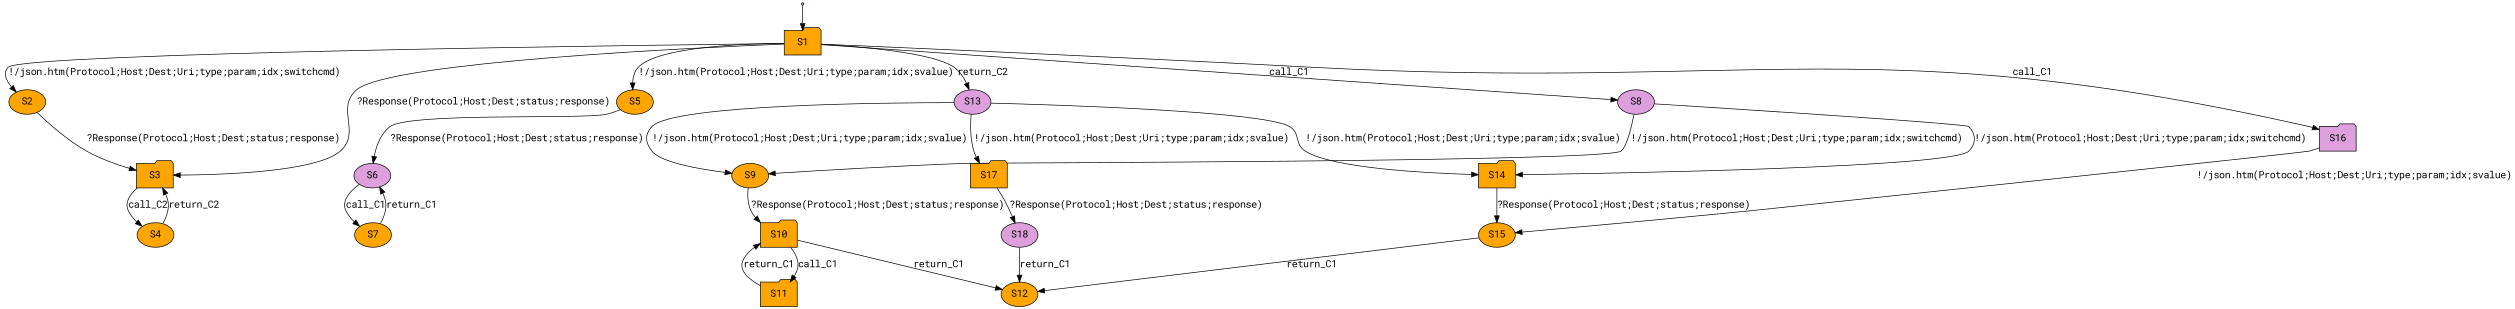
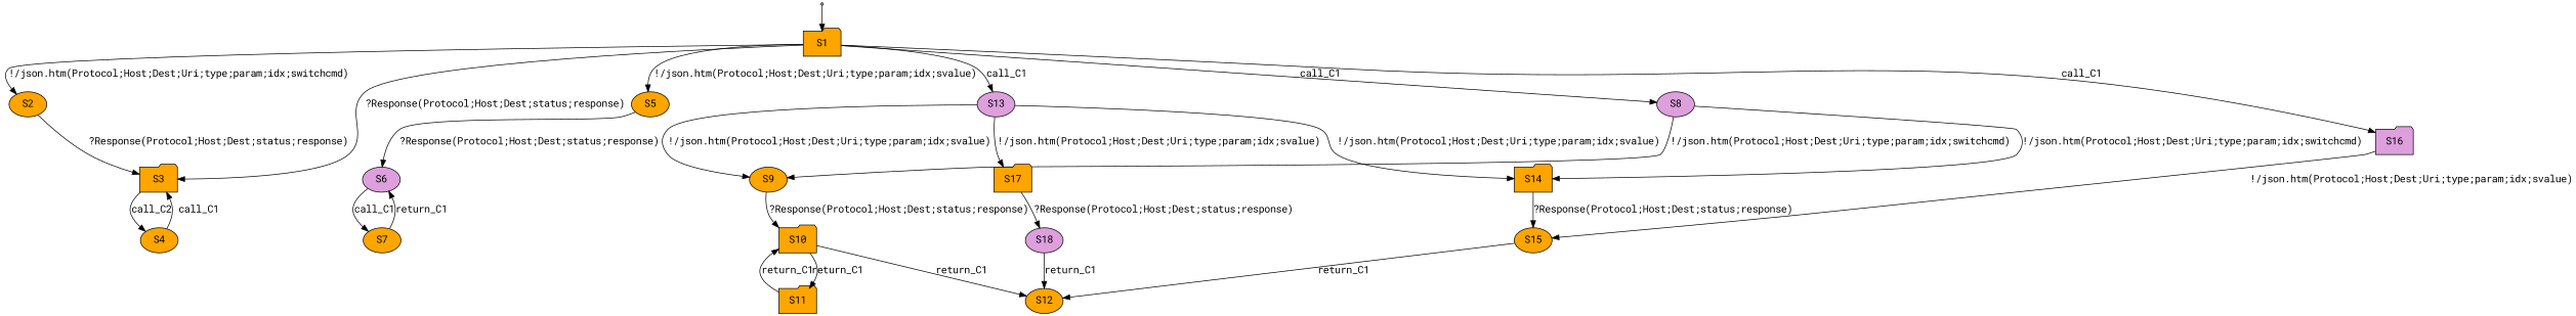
  digraph {
    fontname="Roboto Mono"
    node [fillcolor=orange fontname="Roboto Mono" shape=ellipse style=filled]
    edge [fontname="Roboto Mono"]
    S00 [fillcolor=plum shape=point]
    n2 [label=S1 shape=folder]
    n3 [label=S2]
    n4 [label=S3 shape=folder]
    n5 [label=S5]
    n6 [fillcolor=plum label=S8]
    n7 [fillcolor=plum label=S13]
    n8 [fillcolor=plum label=S16 shape=folder]
    n9 [label=S4]
    n10 [fillcolor=plum label=S6]
    n11 [label=S9]
    n12 [label=S14 shape=folder]
    n13 [label=S17 shape=folder]
    n14 [label=S15]
    n15 [label=S7]
    n16 [label=S10 shape=folder]
    n17 [label=S11 shape=folder]
    n18 [label=S12]
    n19 [fillcolor=plum label=S18]
    S00 -> n2
    n2 -> n3 [label="!/json.htm(Protocol;Host;Dest;Uri;type;param;idx;switchcmd)"]
    n2 -> n4 [label="?Response(Protocol;Host;Dest;status;response)"]
    n2 -> n5 [label="!/json.htm(Protocol;Host;Dest;Uri;type;param;idx;svalue)"]
    n2 -> n6 [label=call_C1]
-   n2 -> n7 [label=return_C2]
+   n2 -> n7 [label=call_C1]
    n2 -> n8 [label=call_C1]
    n3 -> n4 [label="?Response(Protocol;Host;Dest;status;response)"]
    n4 -> n9 [label=call_C2]
    n5 -> n10 [label="?Response(Protocol;Host;Dest;status;response)"]
    n6 -> n11 [label="!/json.htm(Protocol;Host;Dest;Uri;type;param;idx;switchcmd)"]
    n6 -> n12 [label="!/json.htm(Protocol;Host;Dest;Uri;type;param;idx;switchcmd)"]
    n7 -> n11 [label="!/json.htm(Protocol;Host;Dest;Uri;type;param;idx;svalue)"]
    n7 -> n12 [label="!/json.htm(Protocol;Host;Dest;Uri;type;param;idx;svalue)"]
    n7 -> n13 [label="!/json.htm(Protocol;Host;Dest;Uri;type;param;idx;svalue)"]
    n8 -> n14 [label="!/json.htm(Protocol;Host;Dest;Uri;type;param;idx;svalue)"]
-   n9 -> n4 [label=return_C2]
+   n9 -> n4 [label=call_C1]
    n10 -> n15 [label=call_C1]
    n11 -> n16 [label="?Response(Protocol;Host;Dest;status;response)"]
    n12 -> n14 [label="?Response(Protocol;Host;Dest;status;response)"]
    n13 -> n19 [label="?Response(Protocol;Host;Dest;status;response)"]
    n14 -> n18 [label=return_C1]
    n15 -> n10 [label=return_C1]
-   n16 -> n17 [label=call_C1]
+   n16 -> n17 [label=return_C1]
    n16 -> n18 [label=return_C1]
    n17 -> n16 [label=return_C1]
    n19 -> n18 [label=return_C1]
  }
